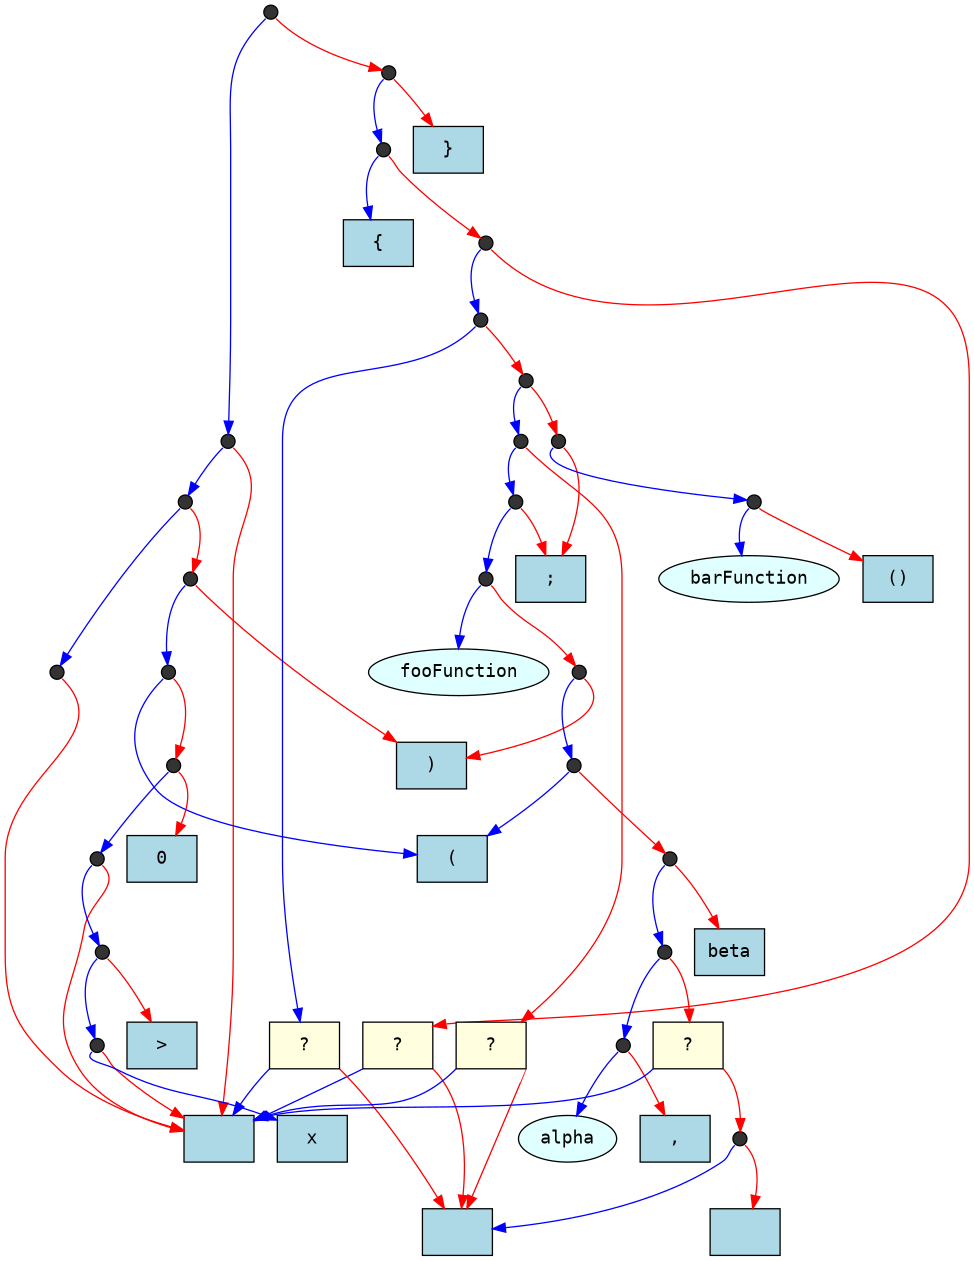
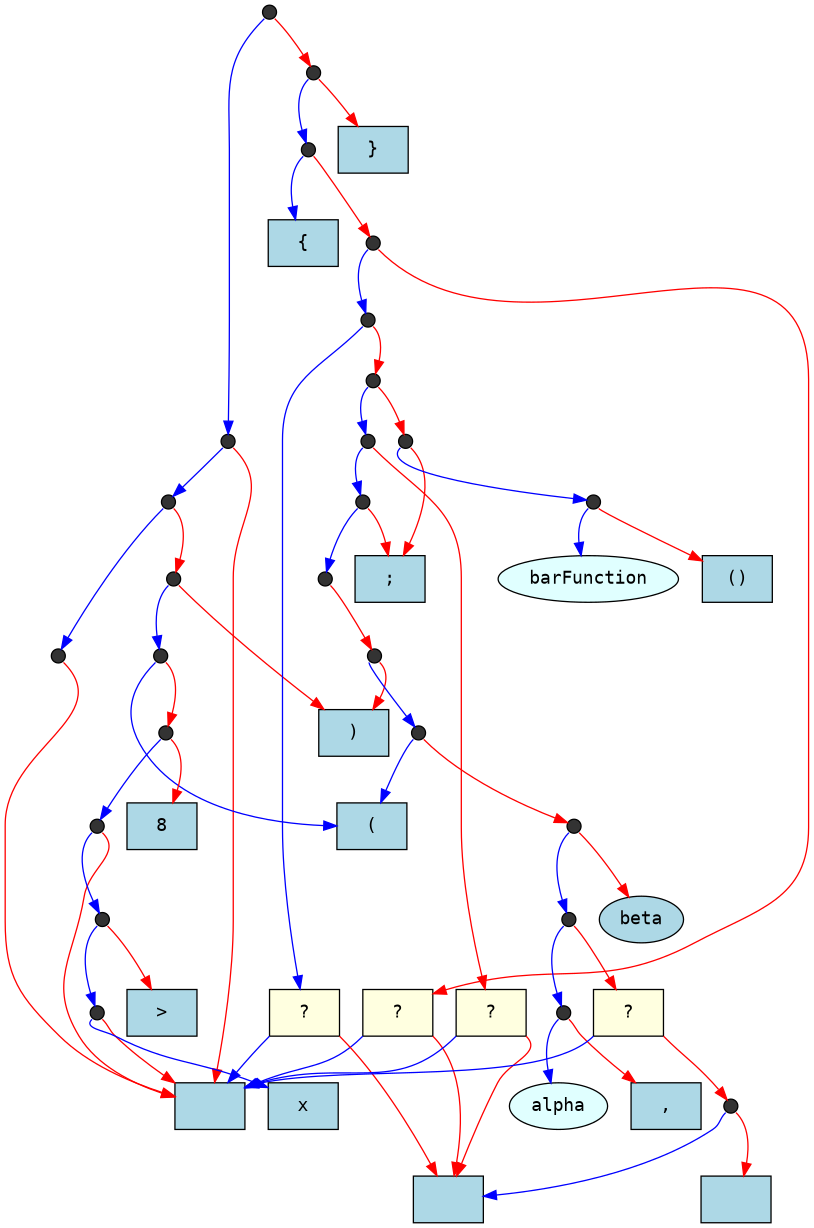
  digraph {
    ordering=out
    ranksep=0.5
    node [fillcolor=gray20 fontname=monospace shape=point style=filled]
    edge [color=red tailport=se]
    nc801 [width=0.15]
    nc001 [width=0.15]
    na801 [width=0.15]
    nb801 [width=0.15]
    n10034 [fillcolor=lightblue label=" " shape=box]
    na001 [width=0.15]
    n3e834 [fillcolor=lightblue label="}" shape=box]
    nb001 [width=0.15]
    n8801 [width=0.15]
    n8001 [width=0.15]
    n14834 [fillcolor=lightblue label=")" shape=box]
    n14034 [fillcolor=lightblue label="(" shape=box]
    n1801 [width=0.15]
    n1001 [width=0.15]
-   n18034 [fillcolor=lightblue label=0 shape=box]
+   n18034 [fillcolor=lightblue label=8 shape=box]
    n801 [width=0.15]
    n1 [width=0.15]
    n1f034 [fillcolor=lightblue label=">" shape=box]
    n3c034 [fillcolor=lightblue label=x shape=box]
    n3d834 [fillcolor=lightblue label="{" shape=box]
    n9801 [width=0.15]
    n9001 [width=0.15]
    n1c01 [fillcolor=lightyellow label="?" shape=box]
    n1401 [fillcolor=lightyellow label="?" shape=box]
    n7821 [width=0.15]
    n5034 [fillcolor=lightblue label="\n" shape=box]
    n7001 [width=0.15]
    n6801 [width=0.15]
    n5801 [width=0.15]
    nc01 [fillcolor=lightyellow label="?" shape=box]
    n1d834 [fillcolor=lightblue label=";" shape=box]
    n6001 [width=0.15]
    n5001 [width=0.15]
-   n3000 [fillcolor=lightcyan label=fooFunction shape=ellipse]
    n4801 [width=0.15]
    n4001 [width=0.15]
    n3801 [width=0.15]
    n3001 [width=0.15]
-   nc3d32e2c [fillcolor=lightblue label=beta shape=box]
+   nc3d32e2c [fillcolor=lightblue label=beta shape=ellipse]
    n2801 [width=0.15]
    n401 [fillcolor=lightyellow label="?" shape=box]
    n0 [fillcolor=lightcyan label=alpha shape=ellipse]
    n16034 [fillcolor=lightblue label="," shape=box]
    n2001 [width=0.15]
    n1020c [fillcolor=lightblue label="  " shape=box]
    n9000 [fillcolor=lightcyan label=barFunction shape=ellipse]
    n14a8c [fillcolor=lightblue label="()" shape=box]
    nc801 -> nc001 [color=blue tailport=sw]
    nc801 -> na801
    nc001 -> nb801 [color=blue tailport=sw]
    nc001 -> n10034
    na801 -> na001 [color=blue tailport=sw]
    na801 -> n3e834
    nb801 -> nb001 [color=blue tailport=sw]
    nb801 -> n8801
    na001 -> n3d834 [color=blue tailport=sw]
    na001 -> n9801
    nb001 -> n10034
    n8801 -> n8001 [color=blue tailport=sw]
    n8801 -> n14834
    n8001 -> n14034 [color=blue tailport=sw]
    n8001 -> n1801
    n1801 -> n1001 [color=blue tailport=sw]
    n1801 -> n18034
    n1001 -> n10034
    n1001 -> n801 [color=blue tailport=sw]
    n801 -> n1 [color=blue tailport=sw]
    n801 -> n1f034
    n1 -> n10034
    n1 -> n3c034 [color=blue tailport=sw]
    n9801 -> n9001 [color=blue tailport=sw]
    n9801 -> n1c01
    n9001 -> n1401 [color=blue tailport=sw]
    n9001 -> n7821
    n1c01 -> n10034 [color=blue tailport=sw]
    n1c01 -> n5034
    n1401 -> n10034 [color=blue tailport=sw]
    n1401 -> n5034
    n7821 -> n7001 [color=blue tailport=sw]
    n7821 -> n6801
    n7001 -> n5801 [color=blue tailport=sw]
    n7001 -> nc01
    n6801 -> n1d834
    n6801 -> n6001 [color=blue tailport=sw]
    n5801 -> n1d834
    n5801 -> n5001 [color=blue tailport=sw]
    nc01 -> n10034 [color=blue tailport=sw]
    nc01 -> n5034
    n6001 -> n9000 [color=blue tailport=sw]
    n6001 -> n14a8c
-   n5001 -> n3000 [color=blue tailport=sw]
    n5001 -> n4801
    n4801 -> n14834
    n4801 -> n4001 [color=blue tailport=sw]
    n4001 -> n14034 [color=blue tailport=sw]
    n4001 -> n3801
    n3801 -> n3001 [color=blue tailport=sw]
    n3801 -> nc3d32e2c
    n3001 -> n2801 [color=blue tailport=sw]
    n3001 -> n401
    n2801 -> n0 [color=blue tailport=sw]
    n2801 -> n16034
    n401 -> n10034 [color=blue tailport=sw]
    n401 -> n2001
    n2001 -> n5034 [color=blue tailport=sw]
    n2001 -> n1020c
  }
